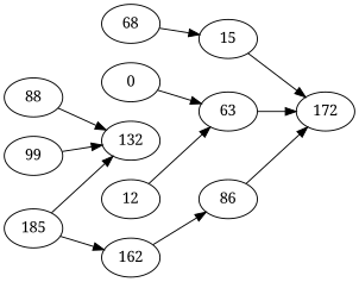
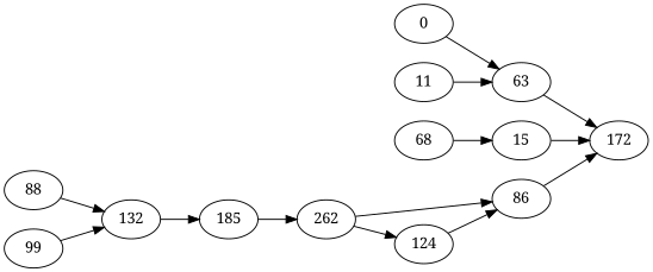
  digraph {
    fontname="Noto Serif"
    rankdir=LR
    node [fontname="Noto Serif"]
    edge [fontname="Noto Serif"]
    n1 [label=0]
    n2 [label=63]
-   n3 [label=12]
+   n3 [label=11]
    n4 [label=172]
    n5 [label=68]
    n6 [label=15]
    n7 [label=88]
    n8 [label=132]
    n9 [label=86]
    n10 [label=185]
    n11 [label=99]
-   n13 [label=162]
+   n12 [label=124]
+   n13 [label=262]
    n1 -> n2
    n2 -> n4
    n3 -> n2
    n5 -> n6
    n6 -> n4
    n7 -> n8
-   n10 -> n8
+   n8 -> n10
    n9 -> n4
    n10 -> n13
    n11 -> n8
+   n12 -> n9
    n13 -> n9
+   n13 -> n12
  }
